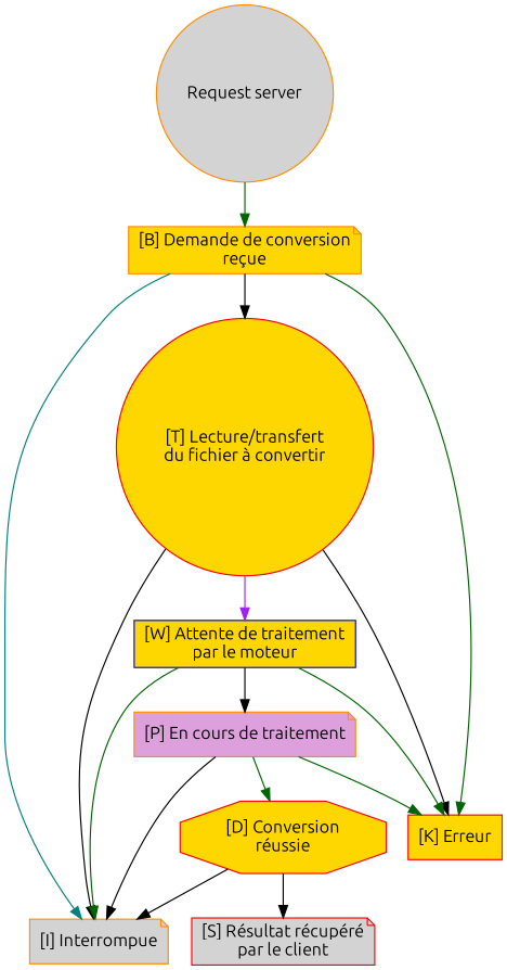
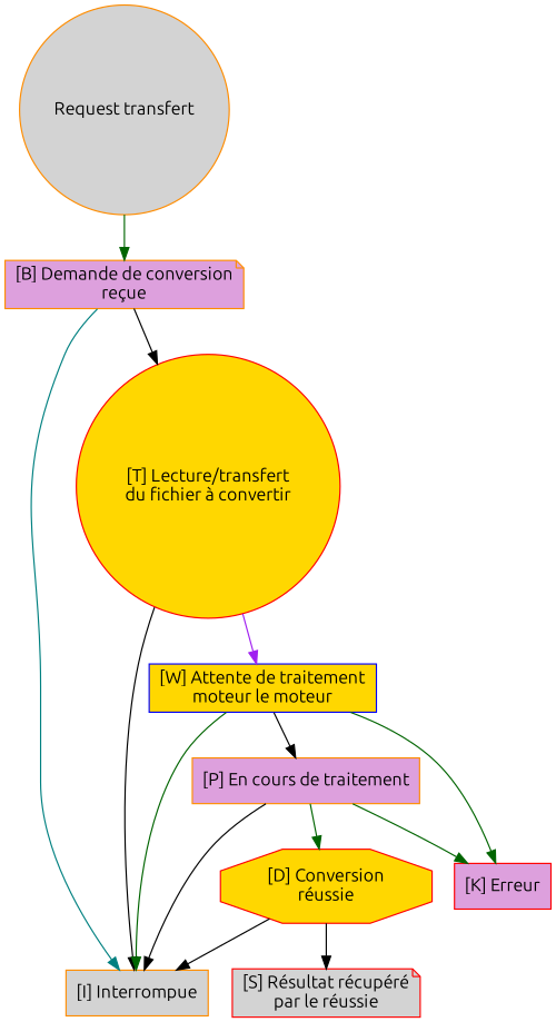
  digraph {
    fontname=Ubuntu
    node [color=darkorange fillcolor=gold fontname=Ubuntu shape=note style=filled]
    edge [color=black fontname=Ubuntu]
-   n1 [fillcolor=lightgrey label="Request server" shape=circle]
-   n2 [label="[B] Demande de conversion\nreçue"]
+   n1 [fillcolor=lightgrey label="Request transfert" shape=circle]
+   n2 [fillcolor=plum label="[B] Demande de conversion\nreçue"]
    n3 [color=red label="[T] Lecture/transfert\ndu fichier à convertir" shape=circle]
-   n4 [color=red label="[K] Erreur" shape=box]
-   n5 [fillcolor=lightgrey label="[I] Interrompue"]
-   n6 [color=blue label="[W] Attente de traitement\npar le moteur" shape=box]
-   n7 [fillcolor=plum label="[P] En cours de traitement"]
+   n4 [color=red fillcolor=plum label="[K] Erreur" shape=box]
+   n5 [fillcolor=lightgrey label="[I] Interrompue" shape=box]
+   n6 [color=blue label="[W] Attente de traitement\nmoteur le moteur" shape=box]
+   n7 [fillcolor=plum label="[P] En cours de traitement" shape=box]
    n8 [color=red label="[D] Conversion\nréussie" shape=octagon]
-   n9 [color=red fillcolor=lightgrey label="[S] Résultat récupéré\npar le client"]
+   n9 [color=red fillcolor=lightgrey label="[S] Résultat récupéré\npar le réussie"]
    subgraph sub_1 {
      n1
      n2
      n3
      n4
      n5
      n6
      n7
      n8
      n9
    }
    n1 -> n2 [color=darkgreen]
    n2 -> n3
-   n2 -> n4 [color=darkgreen]
    n2 -> n5 [color=teal]
-   n3 -> n4
    n3 -> n5
    n3 -> n6 [color=purple]
    n6 -> n4 [color=darkgreen]
    n6 -> n5 [color=darkgreen]
    n6 -> n7
    n7 -> n4 [color=darkgreen]
    n7 -> n5
    n7 -> n8 [color=darkgreen]
    n8 -> n5
    n8 -> n9
  }
